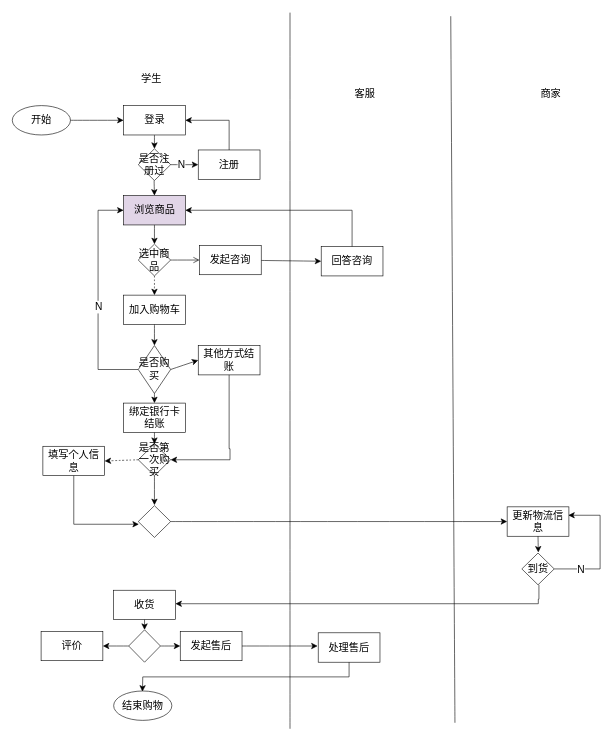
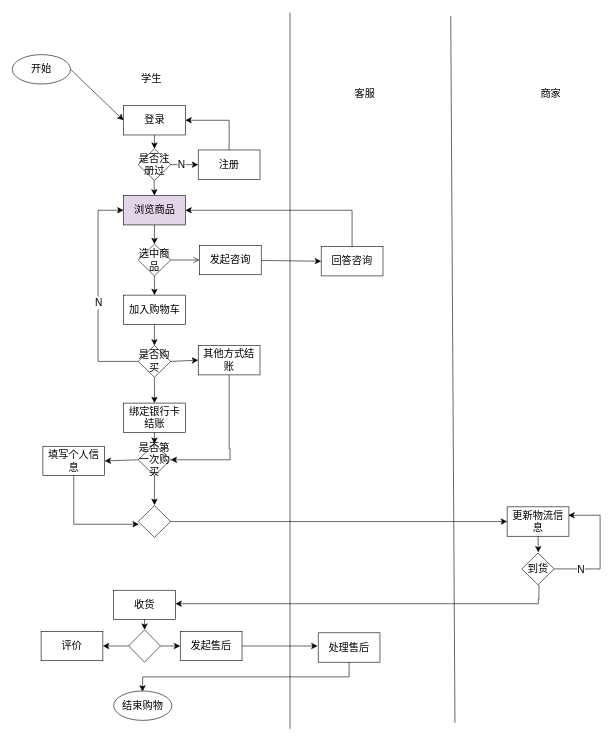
  <mxCell id="0" />
  <mxCell id="1" parent="0" />
  <mxCell id="2" value="学生" style="text;html=1;align=center;verticalAlign=middle;whiteSpace=wrap;rounded=0;fontSize=17;" vertex="1" parent="1"><mxGeometry x="222" y="116" width="60" height="30" as="geometry" /></mxCell>
- <mxCell id="3" value="&lt;font style=&quot;font-size: 17px;&quot;&gt;开始&lt;/font&gt;" style="ellipse;whiteSpace=wrap;html=1;fontSize=17;" vertex="1" parent="1"><mxGeometry x="20" y="175" width="97" height="49" as="geometry" /></mxCell>
+ <mxCell id="3" value="&lt;font style=&quot;font-size: 17px;&quot;&gt;开始&lt;/font&gt;" style="ellipse;whiteSpace=wrap;html=1;fontSize=17;" vertex="1" parent="1"><mxGeometry x="20" y="90" width="97" height="49" as="geometry" /></mxCell>
  <mxCell id="4" value="" style="endArrow=classic;html=1;rounded=0;fontSize=17;startSize=8;endSize=8;curved=1;exitX=1;exitY=0.5;exitDx=0;exitDy=0;entryX=0;entryY=0.5;entryDx=0;entryDy=0;" edge="1" parent="1" source="3" target="6"><mxGeometry width="50" height="50" relative="1" as="geometry"><mxPoint x="249" y="141" as="sourcePoint" /><mxPoint x="257" y="184" as="targetPoint" /></mxGeometry></mxCell>
  <mxCell id="5" style="edgeStyle=none;curved=1;rounded=0;orthogonalLoop=1;jettySize=auto;html=1;entryX=0.5;entryY=0;entryDx=0;entryDy=0;fontSize=17;startSize=8;endSize=8;" edge="1" parent="1"><mxGeometry relative="1" as="geometry"><mxPoint x="257" y="184" as="sourcePoint" /><mxPoint x="257" y="184" as="targetPoint" /></mxGeometry></mxCell>
  <mxCell id="6" value="登录" style="rounded=0;whiteSpace=wrap;html=1;fontSize=17;" vertex="1" parent="1"><mxGeometry x="205.5" y="175" width="103" height="49" as="geometry" /></mxCell>
  <mxCell id="7" style="edgeStyle=none;curved=1;rounded=0;orthogonalLoop=1;jettySize=auto;html=1;entryX=0.5;entryY=0;entryDx=0;entryDy=0;fontSize=17;startSize=8;endSize=8;" edge="1" parent="1" source="6" target="6"><mxGeometry relative="1" as="geometry" /></mxCell>
  <mxCell id="8" style="edgeStyle=none;curved=1;rounded=0;orthogonalLoop=1;jettySize=auto;html=1;entryX=0.5;entryY=0;entryDx=0;entryDy=0;fontSize=17;startSize=8;endSize=8;" edge="1" parent="1" source="6" target="6"><mxGeometry relative="1" as="geometry" /></mxCell>
  <mxCell id="9" value="是否注册过" style="rhombus;whiteSpace=wrap;html=1;fontSize=17;" vertex="1" parent="1"><mxGeometry x="230" y="247" width="54" height="53" as="geometry" /></mxCell>
  <mxCell id="10" value="" style="endArrow=classic;html=1;rounded=0;fontSize=17;startSize=8;endSize=8;curved=1;entryX=0.5;entryY=0;entryDx=0;entryDy=0;exitX=0.5;exitY=1;exitDx=0;exitDy=0;" edge="1" parent="1" source="6" target="9"><mxGeometry width="50" height="50" relative="1" as="geometry"><mxPoint x="256" y="224" as="sourcePoint" /><mxPoint x="306" y="174" as="targetPoint" /></mxGeometry></mxCell>
  <mxCell id="11" value="" style="endArrow=classic;html=1;rounded=0;fontSize=17;startSize=8;endSize=8;curved=1;exitX=1;exitY=0.5;exitDx=0;exitDy=0;entryX=0;entryY=0.5;entryDx=0;entryDy=0;" edge="1" parent="1" source="9" target="14"><mxGeometry width="50" height="50" relative="1" as="geometry"><mxPoint x="286" y="274" as="sourcePoint" /><mxPoint x="331" y="274" as="targetPoint" /></mxGeometry></mxCell>
  <mxCell id="12" value="N" style="edgeLabel;html=1;align=center;verticalAlign=middle;resizable=0;points=[];fontSize=17;" vertex="1" connectable="0" parent="11"><mxGeometry x="-0.249" y="-1" relative="1" as="geometry"><mxPoint as="offset" /></mxGeometry></mxCell>
  <mxCell id="13" value="" style="endArrow=classic;html=1;rounded=0;fontSize=17;startSize=8;endSize=8;curved=1;entryX=0.5;entryY=0;entryDx=0;entryDy=0;" edge="1" parent="1" target="16"><mxGeometry width="50" height="50" relative="1" as="geometry"><mxPoint x="256.41" y="300" as="sourcePoint" /><mxPoint x="256.41" y="335" as="targetPoint" /></mxGeometry></mxCell>
  <mxCell id="14" value="注册" style="rounded=0;whiteSpace=wrap;html=1;fontSize=17;" vertex="1" parent="1"><mxGeometry x="330" y="249" width="103" height="49" as="geometry" /></mxCell>
  <mxCell id="15" style="edgeStyle=none;curved=1;rounded=0;orthogonalLoop=1;jettySize=auto;html=1;entryX=0;entryY=0.5;entryDx=0;entryDy=0;fontSize=17;startSize=8;endSize=8;" edge="1" parent="1" source="14" target="14"><mxGeometry relative="1" as="geometry" /></mxCell>
  <mxCell id="16" value="浏览商品" style="rounded=0;whiteSpace=wrap;html=1;fontSize=17;fillColor=#e1d5e7;" vertex="1" parent="1"><mxGeometry x="205.5" y="325" width="103" height="49" as="geometry" /></mxCell>
  <mxCell id="17" value="" style="endArrow=classic;html=1;rounded=0;fontSize=17;startSize=8;endSize=8;exitX=0.5;exitY=0;exitDx=0;exitDy=0;edgeStyle=orthogonalEdgeStyle;entryX=1;entryY=0.5;entryDx=0;entryDy=0;" edge="1" parent="1" source="14" target="6"><mxGeometry width="50" height="50" relative="1" as="geometry"><mxPoint x="382" y="250" as="sourcePoint" /><mxPoint x="382" y="168" as="targetPoint" /><Array as="points"><mxPoint x="382" y="200" /></Array></mxGeometry></mxCell>
  <mxCell id="18" value="" style="endArrow=classic;html=1;rounded=0;fontSize=17;startSize=8;endSize=8;curved=1;entryX=0.5;entryY=0;entryDx=0;entryDy=0;" edge="1" parent="1" source="16" target="19"><mxGeometry width="50" height="50" relative="1" as="geometry"><mxPoint x="257" y="385" as="sourcePoint" /><mxPoint x="257" y="437" as="targetPoint" /></mxGeometry></mxCell>
  <mxCell id="19" value="选中商品" style="rhombus;whiteSpace=wrap;html=1;fontSize=17;" vertex="1" parent="1"><mxGeometry x="230" y="406" width="54" height="53" as="geometry" /></mxCell>
- <mxCell id="20" value="" style="endArrow=classic;html=1;rounded=0;fontSize=17;startSize=8;endSize=8;curved=1;exitX=0.5;exitY=1;exitDx=0;exitDy=0;entryX=0.5;entryY=0;entryDx=0;entryDy=0;dashed=1;" edge="1" parent="1" source="19" target="21"><mxGeometry width="50" height="50" relative="1" as="geometry"><mxPoint x="261" y="477" as="sourcePoint" /><mxPoint x="257" y="502" as="targetPoint" /></mxGeometry></mxCell>
+ <mxCell id="20" value="" style="endArrow=classic;html=1;rounded=0;fontSize=17;startSize=8;endSize=8;curved=1;exitX=0.5;exitY=1;exitDx=0;exitDy=0;entryX=0.5;entryY=0;entryDx=0;entryDy=0;" edge="1" parent="1" source="19" target="21"><mxGeometry width="50" height="50" relative="1" as="geometry"><mxPoint x="261" y="477" as="sourcePoint" /><mxPoint x="257" y="502" as="targetPoint" /></mxGeometry></mxCell>
  <mxCell id="21" value="加入购物车" style="rounded=0;whiteSpace=wrap;html=1;fontSize=17;" vertex="1" parent="1"><mxGeometry x="205.5" y="491" width="103" height="49" as="geometry" /></mxCell>
  <mxCell id="22" value="" style="endArrow=classic;html=1;rounded=0;fontSize=17;startSize=8;endSize=8;curved=1;exitX=0.5;exitY=1;exitDx=0;exitDy=0;entryX=0.5;entryY=0;entryDx=0;entryDy=0;" edge="1" parent="1" source="21" target="23"><mxGeometry width="50" height="50" relative="1" as="geometry"><mxPoint x="257" y="545" as="sourcePoint" /><mxPoint x="257" y="587" as="targetPoint" /></mxGeometry></mxCell>
- <mxCell id="23" value="是否购买" style="rhombus;whiteSpace=wrap;html=1;fontSize=17;" vertex="1" parent="1"><mxGeometry x="230" y="575" width="54" height="80" as="geometry" /></mxCell>
+ <mxCell id="23" value="是否购买" style="rhombus;whiteSpace=wrap;html=1;fontSize=17;" vertex="1" parent="1"><mxGeometry x="230" y="575" width="54" height="53" as="geometry" /></mxCell>
  <mxCell id="24" value="" style="endArrow=open;html=1;rounded=0;fontSize=17;startSize=8;endSize=8;curved=1;exitX=1;exitY=0.5;exitDx=0;exitDy=0;entryX=0;entryY=0.5;entryDx=0;entryDy=0;" edge="1" parent="1" source="19" target="26"><mxGeometry width="50" height="50" relative="1" as="geometry"><mxPoint x="310" y="439" as="sourcePoint" /><mxPoint x="493" y="433" as="targetPoint" /></mxGeometry></mxCell>
  <mxCell id="25" style="edgeStyle=none;curved=1;rounded=0;orthogonalLoop=1;jettySize=auto;html=1;fontSize=17;startSize=8;endSize=8;entryX=0;entryY=0.5;entryDx=0;entryDy=0;" edge="1" parent="1" source="26" target="27"><mxGeometry relative="1" as="geometry"><mxPoint x="528" y="434" as="targetPoint" /></mxGeometry></mxCell>
  <mxCell id="26" value="发起咨询" style="rounded=0;whiteSpace=wrap;html=1;fontSize=17;" vertex="1" parent="1"><mxGeometry x="332" y="408" width="103" height="49" as="geometry" /></mxCell>
  <mxCell id="27" value="回答咨询" style="rounded=0;whiteSpace=wrap;html=1;fontSize=17;" vertex="1" parent="1"><mxGeometry x="535" y="410" width="103" height="49" as="geometry" /></mxCell>
  <mxCell id="28" value="" style="endArrow=classic;html=1;rounded=0;fontSize=17;startSize=8;endSize=8;exitX=0.5;exitY=0;exitDx=0;exitDy=0;edgeStyle=orthogonalEdgeStyle;entryX=1;entryY=0.5;entryDx=0;entryDy=0;" edge="1" parent="1" source="27" target="16"><mxGeometry width="50" height="50" relative="1" as="geometry"><mxPoint x="623" y="359" as="sourcePoint" /><mxPoint x="586" y="334" as="targetPoint" /><Array as="points"><mxPoint x="586" y="350" /></Array></mxGeometry></mxCell>
  <mxCell id="29" value="客服" style="text;html=1;align=center;verticalAlign=middle;whiteSpace=wrap;rounded=0;fontSize=17;" vertex="1" parent="1"><mxGeometry x="578" y="142" width="60" height="30" as="geometry" /></mxCell>
  <mxCell id="30" value="" style="endArrow=classic;html=1;rounded=0;fontSize=17;startSize=8;endSize=8;curved=1;exitX=0.5;exitY=1;exitDx=0;exitDy=0;entryX=0.5;entryY=0;entryDx=0;entryDy=0;" edge="1" parent="1" source="23" target="31"><mxGeometry width="50" height="50" relative="1" as="geometry"><mxPoint x="294" y="679" as="sourcePoint" /><mxPoint x="257" y="671" as="targetPoint" /></mxGeometry></mxCell>
  <mxCell id="31" value="绑定银行卡结账" style="rounded=0;whiteSpace=wrap;html=1;fontSize=17;" vertex="1" parent="1"><mxGeometry x="205.5" y="671" width="103" height="49" as="geometry" /></mxCell>
  <mxCell id="32" value="" style="endArrow=classic;html=1;rounded=0;fontSize=17;startSize=8;endSize=8;edgeStyle=elbowEdgeStyle;entryX=0;entryY=0.5;entryDx=0;entryDy=0;exitX=0;exitY=0.5;exitDx=0;exitDy=0;" edge="1" parent="1" source="23" target="16"><mxGeometry width="50" height="50" relative="1" as="geometry"><mxPoint x="210.024" y="614.022" as="sourcePoint" /><mxPoint x="218.962" y="508" as="targetPoint" /><Array as="points"><mxPoint x="163" y="493" /><mxPoint x="82" y="589.02" /></Array></mxGeometry></mxCell>
  <mxCell id="33" value="N" style="edgeLabel;html=1;align=center;verticalAlign=middle;resizable=0;points=[];fontSize=17;" vertex="1" connectable="0" parent="32"><mxGeometry x="-0.085" relative="1" as="geometry"><mxPoint as="offset" /></mxGeometry></mxCell>
  <mxCell id="34" value="" style="endArrow=classic;html=1;rounded=0;fontSize=17;startSize=8;endSize=8;curved=1;exitX=1;exitY=0.5;exitDx=0;exitDy=0;entryX=0;entryY=0.5;entryDx=0;entryDy=0;" edge="1" parent="1" source="23" target="35"><mxGeometry width="50" height="50" relative="1" as="geometry"><mxPoint x="453" y="624" as="sourcePoint" /><mxPoint x="332" y="602" as="targetPoint" /></mxGeometry></mxCell>
  <mxCell id="35" value="其他方式结账" style="rounded=0;whiteSpace=wrap;html=1;fontSize=17;" vertex="1" parent="1"><mxGeometry x="330" y="575" width="103" height="49" as="geometry" /></mxCell>
  <mxCell id="36" value="" style="endArrow=classic;html=1;rounded=0;fontSize=17;startSize=8;endSize=8;curved=1;exitX=0.5;exitY=1;exitDx=0;exitDy=0;entryX=0.5;entryY=0;entryDx=0;entryDy=0;" edge="1" parent="1" source="31" target="38"><mxGeometry width="50" height="50" relative="1" as="geometry"><mxPoint x="277" y="796" as="sourcePoint" /><mxPoint x="257" y="774" as="targetPoint" /></mxGeometry></mxCell>
  <mxCell id="37" value="" style="endArrow=classic;html=1;rounded=0;fontSize=17;startSize=8;endSize=8;exitX=0.5;exitY=1;exitDx=0;exitDy=0;edgeStyle=orthogonalEdgeStyle;entryX=1;entryY=0.5;entryDx=0;entryDy=0;" edge="1" parent="1" source="35" target="38"><mxGeometry width="50" height="50" relative="1" as="geometry"><mxPoint x="409" y="746" as="sourcePoint" /><mxPoint x="306" y="806" as="targetPoint" /><Array as="points"><mxPoint x="382" y="747" /><mxPoint x="383" y="794" /></Array></mxGeometry></mxCell>
  <mxCell id="38" value="是否第一次购买" style="rhombus;whiteSpace=wrap;html=1;fontSize=17;" vertex="1" parent="1"><mxGeometry x="230" y="739" width="54" height="53" as="geometry" /></mxCell>
- <mxCell id="39" value="" style="endArrow=classic;html=1;rounded=0;fontSize=17;startSize=8;endSize=8;curved=1;exitX=0;exitY=0.5;exitDx=0;exitDy=0;entryX=1;entryY=0.5;entryDx=0;entryDy=0;dashed=1;" edge="1" parent="1" source="38" target="40"><mxGeometry width="50" height="50" relative="1" as="geometry"><mxPoint x="227" y="766" as="sourcePoint" /><mxPoint x="182" y="766" as="targetPoint" /></mxGeometry></mxCell>
+ <mxCell id="39" value="" style="endArrow=classic;html=1;rounded=0;fontSize=17;startSize=8;endSize=8;curved=1;exitX=0;exitY=0.5;exitDx=0;exitDy=0;entryX=1;entryY=0.5;entryDx=0;entryDy=0;" edge="1" parent="1" source="38" target="40"><mxGeometry width="50" height="50" relative="1" as="geometry"><mxPoint x="227" y="766" as="sourcePoint" /><mxPoint x="182" y="766" as="targetPoint" /></mxGeometry></mxCell>
  <mxCell id="40" value="填写个人信息" style="rounded=0;whiteSpace=wrap;html=1;fontSize=17;" vertex="1" parent="1"><mxGeometry x="71" y="743" width="103" height="49" as="geometry" /></mxCell>
  <mxCell id="41" style="edgeStyle=none;curved=1;rounded=0;orthogonalLoop=1;jettySize=auto;html=1;exitX=0.5;exitY=1;exitDx=0;exitDy=0;fontSize=17;startSize=8;endSize=8;" edge="1" parent="1" source="29" target="29"><mxGeometry relative="1" as="geometry" /></mxCell>
  <mxCell id="42" value="" style="endArrow=classic;html=1;rounded=0;fontSize=17;startSize=8;endSize=8;exitX=0.5;exitY=1;exitDx=0;exitDy=0;edgeStyle=orthogonalEdgeStyle;" edge="1" parent="1" source="40"><mxGeometry width="50" height="50" relative="1" as="geometry"><mxPoint x="165" y="963" as="sourcePoint" /><mxPoint x="231" y="873" as="targetPoint" /><Array as="points"><mxPoint x="123" y="873" /><mxPoint x="220" y="873" /></Array></mxGeometry></mxCell>
  <mxCell id="43" value="" style="endArrow=classic;html=1;rounded=0;fontSize=17;startSize=8;endSize=8;curved=1;exitX=0.5;exitY=1;exitDx=0;exitDy=0;" edge="1" parent="1" source="38"><mxGeometry width="50" height="50" relative="1" as="geometry"><mxPoint x="350" y="863" as="sourcePoint" /><mxPoint x="257" y="841" as="targetPoint" /></mxGeometry></mxCell>
  <mxCell id="44" value="" style="rhombus;whiteSpace=wrap;html=1;fontSize=17;" vertex="1" parent="1"><mxGeometry x="230" y="842" width="54" height="53" as="geometry" /></mxCell>
  <mxCell id="45" value="商家" style="text;html=1;align=center;verticalAlign=middle;whiteSpace=wrap;rounded=0;fontSize=17;" vertex="1" parent="1"><mxGeometry x="888" y="142" width="60" height="30" as="geometry" /></mxCell>
  <mxCell id="46" value="更新物流信息" style="rounded=0;whiteSpace=wrap;html=1;fontSize=17;" vertex="1" parent="1"><mxGeometry x="845" y="844" width="103" height="49" as="geometry" /></mxCell>
  <mxCell id="47" value="" style="endArrow=classic;html=1;rounded=0;fontSize=17;startSize=8;endSize=8;curved=1;exitX=1;exitY=0.5;exitDx=0;exitDy=0;entryX=0;entryY=0.5;entryDx=0;entryDy=0;" edge="1" parent="1" source="44" target="46"><mxGeometry width="50" height="50" relative="1" as="geometry"><mxPoint x="361" y="872" as="sourcePoint" /><mxPoint x="760" y="861" as="targetPoint" /></mxGeometry></mxCell>
  <mxCell id="48" value="" style="endArrow=none;html=1;rounded=0;fontSize=17;startSize=8;endSize=8;curved=1;" edge="1" parent="1"><mxGeometry width="50" height="50" relative="1" as="geometry"><mxPoint x="483" y="1214" as="sourcePoint" /><mxPoint x="483" y="20" as="targetPoint" /></mxGeometry></mxCell>
  <mxCell id="49" value="" style="endArrow=none;html=1;rounded=0;fontSize=17;startSize=8;endSize=8;curved=1;" edge="1" parent="1"><mxGeometry width="50" height="50" relative="1" as="geometry"><mxPoint x="758" y="1204" as="sourcePoint" /><mxPoint x="751" y="26" as="targetPoint" /></mxGeometry></mxCell>
  <mxCell id="50" value="" style="endArrow=classic;html=1;rounded=0;fontSize=17;startSize=8;endSize=8;edgeStyle=orthogonalEdgeStyle;" edge="1" parent="1"><mxGeometry width="50" height="50" relative="1" as="geometry"><mxPoint x="898" y="974" as="sourcePoint" /><mxPoint x="292" y="1005.5" as="targetPoint" /><Array as="points"><mxPoint x="898" y="998" /><mxPoint x="897" y="1006" /></Array></mxGeometry></mxCell>
  <mxCell id="51" value="收货" style="rounded=0;whiteSpace=wrap;html=1;fontSize=17;" vertex="1" parent="1"><mxGeometry x="189" y="983" width="103" height="49" as="geometry" /></mxCell>
  <mxCell id="52" value="" style="endArrow=classic;html=1;rounded=0;fontSize=17;startSize=8;endSize=8;curved=1;exitX=0.5;exitY=1;exitDx=0;exitDy=0;" edge="1" parent="1" source="46"><mxGeometry width="50" height="50" relative="1" as="geometry"><mxPoint x="963" y="953" as="sourcePoint" /><mxPoint x="897" y="920" as="targetPoint" /></mxGeometry></mxCell>
  <mxCell id="53" value="到货" style="rhombus;whiteSpace=wrap;html=1;fontSize=17;" vertex="1" parent="1"><mxGeometry x="869.5" y="921" width="54" height="53" as="geometry" /></mxCell>
  <mxCell id="54" value="" style="endArrow=classic;html=1;rounded=0;fontSize=17;startSize=8;endSize=8;exitX=1;exitY=0.5;exitDx=0;exitDy=0;edgeStyle=orthogonalEdgeStyle;" edge="1" parent="1" source="53"><mxGeometry width="50" height="50" relative="1" as="geometry"><mxPoint x="1077" y="1028" as="sourcePoint" /><mxPoint x="947" y="858" as="targetPoint" /><Array as="points"><mxPoint x="1000" y="948" /><mxPoint x="1000" y="858" /></Array></mxGeometry></mxCell>
  <mxCell id="55" value="N" style="edgeLabel;html=1;align=center;verticalAlign=middle;resizable=0;points=[];fontSize=17;" vertex="1" connectable="0" parent="54"><mxGeometry x="-0.611" y="-2" relative="1" as="geometry"><mxPoint x="1" as="offset" /></mxGeometry></mxCell>
  <mxCell id="56" value="" style="endArrow=classic;html=1;rounded=0;fontSize=12;startSize=8;endSize=8;curved=1;exitX=0.5;exitY=1;exitDx=0;exitDy=0;entryX=0;entryY=0.5;entryDx=0;entryDy=0;" edge="1" parent="1" source="51" target="57"><mxGeometry width="50" height="50" relative="1" as="geometry"><mxPoint x="269" y="1136" as="sourcePoint" /><mxPoint x="240" y="1070" as="targetPoint" /></mxGeometry></mxCell>
  <mxCell id="57" value="" style="rhombus;whiteSpace=wrap;html=1;fontSize=17;direction=south;" vertex="1" parent="1"><mxGeometry x="214" y="1049" width="53" height="54" as="geometry" /></mxCell>
  <mxCell id="58" value="" style="endArrow=classic;html=1;rounded=0;fontSize=12;startSize=8;endSize=8;curved=1;exitX=0.5;exitY=1;exitDx=0;exitDy=0;entryX=1;entryY=0.5;entryDx=0;entryDy=0;" edge="1" parent="1" source="57" target="59"><mxGeometry width="50" height="50" relative="1" as="geometry"><mxPoint x="-1" y="1039" as="sourcePoint" /><mxPoint x="149" y="1076" as="targetPoint" /></mxGeometry></mxCell>
  <mxCell id="59" value="评价" style="rounded=0;whiteSpace=wrap;html=1;fontSize=17;" vertex="1" parent="1"><mxGeometry x="68" y="1051.5" width="103" height="49" as="geometry" /></mxCell>
  <mxCell id="60" value="" style="endArrow=classic;html=1;rounded=0;fontSize=12;startSize=8;endSize=8;curved=1;exitX=0.5;exitY=0;exitDx=0;exitDy=0;entryX=0;entryY=0.5;entryDx=0;entryDy=0;" edge="1" parent="1" source="57" target="61"><mxGeometry width="50" height="50" relative="1" as="geometry"><mxPoint x="391" y="1082" as="sourcePoint" /><mxPoint x="321" y="1076" as="targetPoint" /></mxGeometry></mxCell>
  <mxCell id="61" value="发起售后" style="rounded=0;whiteSpace=wrap;html=1;fontSize=17;" vertex="1" parent="1"><mxGeometry x="300" y="1051.5" width="103" height="49" as="geometry" /></mxCell>
  <mxCell id="62" value="" style="endArrow=classic;html=1;rounded=0;fontSize=12;startSize=8;endSize=8;curved=1;exitX=1;exitY=0.5;exitDx=0;exitDy=0;" edge="1" parent="1" source="61"><mxGeometry width="50" height="50" relative="1" as="geometry"><mxPoint x="485" y="1138" as="sourcePoint" /><mxPoint x="529" y="1076" as="targetPoint" /></mxGeometry></mxCell>
  <mxCell id="63" value="处理售后" style="rounded=0;whiteSpace=wrap;html=1;fontSize=17;" vertex="1" parent="1"><mxGeometry x="530" y="1054" width="103" height="49" as="geometry" /></mxCell>
  <mxCell id="64" value="" style="endArrow=classic;html=1;rounded=0;fontSize=12;startSize=8;endSize=8;exitX=0.5;exitY=1;exitDx=0;exitDy=0;edgeStyle=orthogonalEdgeStyle;" edge="1" parent="1" source="63"><mxGeometry width="50" height="50" relative="1" as="geometry"><mxPoint x="628" y="1174" as="sourcePoint" /><mxPoint x="237" y="1152" as="targetPoint" /></mxGeometry></mxCell>
  <mxCell id="65" value="结束购物" style="ellipse;whiteSpace=wrap;html=1;fontSize=17;" vertex="1" parent="1"><mxGeometry x="189" y="1151" width="97" height="49" as="geometry" /></mxCell>
  <mxCell id="66" style="edgeStyle=none;curved=1;rounded=0;orthogonalLoop=1;jettySize=auto;html=1;exitX=0.75;exitY=0;exitDx=0;exitDy=0;fontSize=12;startSize=8;endSize=8;" edge="1" parent="1" source="29" target="29"><mxGeometry relative="1" as="geometry" /></mxCell>
